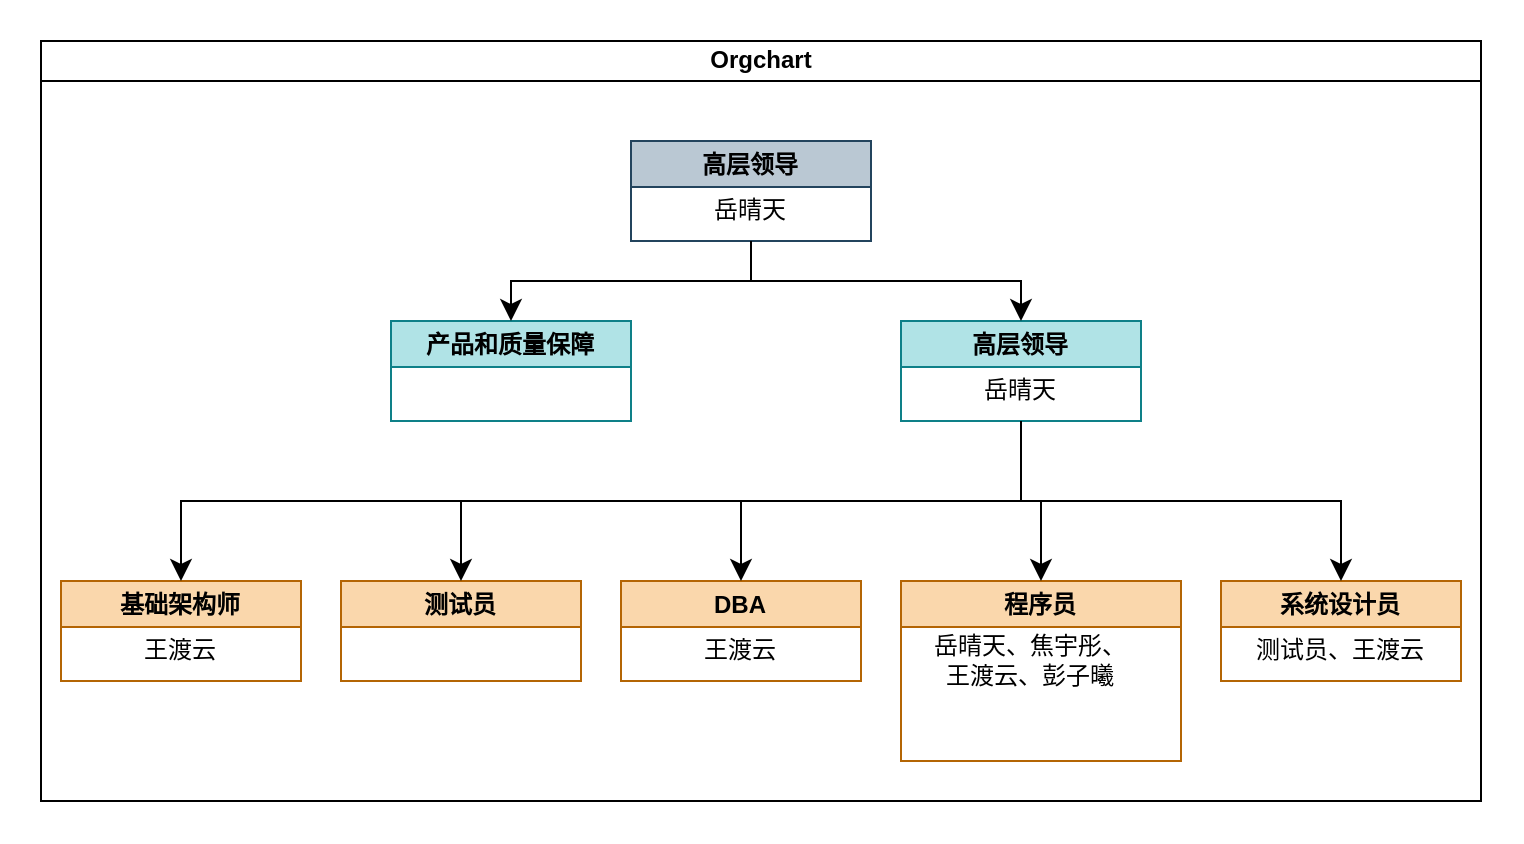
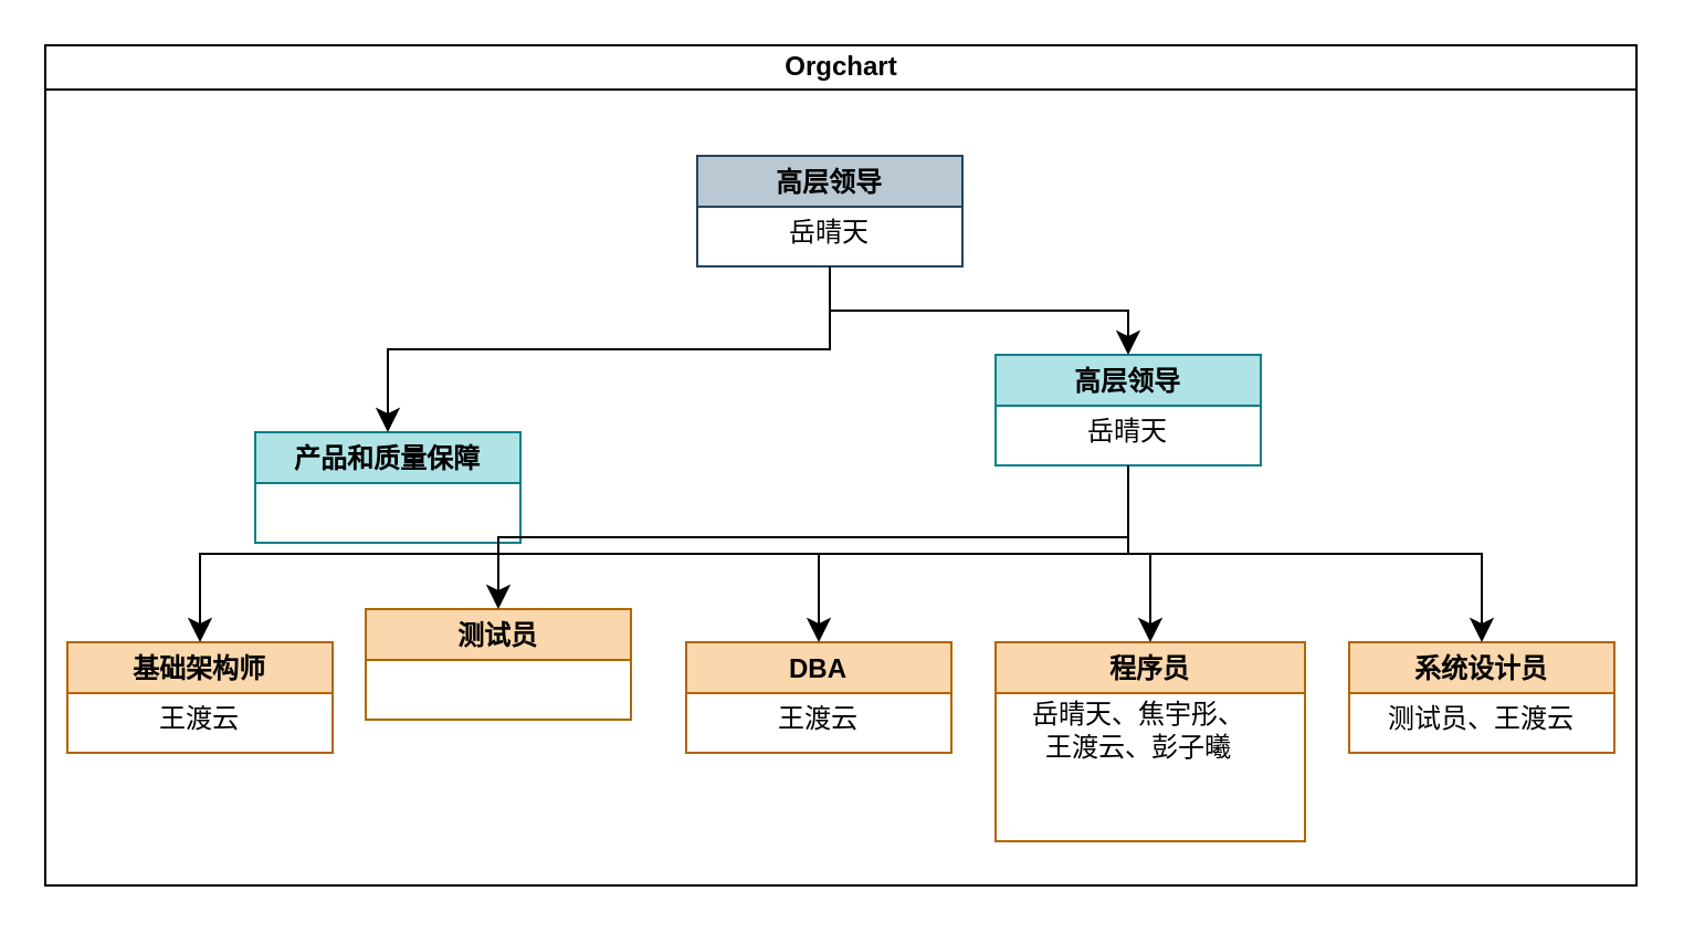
  <mxCell id="0" />
  <mxCell id="1" parent="0" />
  <mxCell id="2" value="Orgchart" style="swimlane;html=1;startSize=20;horizontal=1;containerType=tree;glass=0;" parent="1" vertex="1"><mxGeometry x="20" y="20" width="720" height="380" as="geometry" /></mxCell>
  <mxCell id="3" value="高层领导" style="swimlane;fillColor=#bac8d3;strokeColor=#23445d;" vertex="1" parent="2"><mxGeometry x="295" y="50" width="120" height="50" as="geometry" /></mxCell>
  <mxCell id="4" value="岳晴天" style="text;html=1;align=center;verticalAlign=middle;whiteSpace=wrap;rounded=0;" vertex="1" parent="3"><mxGeometry x="30" y="20" width="60" height="30" as="geometry" /></mxCell>
- <mxCell id="5" value="产品和质量保障" style="swimlane;fillColor=#b0e3e6;strokeColor=#0e8088;" vertex="1" parent="2"><mxGeometry x="175" y="140" width="120" height="50" as="geometry" /></mxCell>
+ <mxCell id="5" value="产品和质量保障" style="swimlane;fillColor=#b0e3e6;strokeColor=#0e8088;" vertex="1" parent="2"><mxGeometry x="95" y="175" width="120" height="50" as="geometry" /></mxCell>
  <mxCell id="6" value="基础架构师" style="swimlane;fillColor=#fad7ac;strokeColor=#b46504;" vertex="1" parent="2"><mxGeometry x="10" y="270" width="120" height="50" as="geometry" /></mxCell>
  <mxCell id="7" value="王渡云" style="text;html=1;align=center;verticalAlign=middle;whiteSpace=wrap;rounded=0;" vertex="1" parent="6"><mxGeometry x="30" y="20" width="60" height="30" as="geometry" /></mxCell>
  <mxCell id="8" value="高层领导" style="swimlane;fillColor=#b0e3e6;strokeColor=#0e8088;" vertex="1" parent="2"><mxGeometry x="430" y="140" width="120" height="50" as="geometry" /></mxCell>
  <mxCell id="9" value="岳晴天" style="text;html=1;align=center;verticalAlign=middle;whiteSpace=wrap;rounded=0;" vertex="1" parent="8"><mxGeometry x="30" y="20" width="60" height="30" as="geometry" /></mxCell>
  <mxCell id="10" style="edgeStyle=orthogonalEdgeStyle;rounded=0;orthogonalLoop=1;jettySize=auto;html=1;entryX=0.5;entryY=0;entryDx=0;entryDy=0;fontSize=12;startSize=8;endSize=8;exitX=0.5;exitY=1;exitDx=0;exitDy=0;" edge="1" parent="2" source="4" target="5"><mxGeometry relative="1" as="geometry" /></mxCell>
  <mxCell id="11" style="edgeStyle=orthogonalEdgeStyle;rounded=0;orthogonalLoop=1;jettySize=auto;html=1;exitX=0.5;exitY=1;exitDx=0;exitDy=0;entryX=0.5;entryY=0;entryDx=0;entryDy=0;fontFamily=Helvetica;fontSize=12;fontColor=default;fontStyle=1;horizontal=1;startSize=8;endSize=8;" edge="1" parent="2" source="4" target="8"><mxGeometry relative="1" as="geometry" /></mxCell>
  <mxCell id="12" value="程序员" style="swimlane;fillColor=#fad7ac;strokeColor=#b46504;" vertex="1" parent="2"><mxGeometry x="430" y="270" width="140" height="90" as="geometry" /></mxCell>
  <mxCell id="13" value="岳晴天、焦宇彤、王渡云、彭子曦" style="text;html=1;align=center;verticalAlign=middle;whiteSpace=wrap;rounded=0;" vertex="1" parent="12"><mxGeometry x="15" y="5" width="100" height="70" as="geometry" /></mxCell>
  <mxCell id="14" value="系统设计员" style="swimlane;fillColor=#fad7ac;strokeColor=#b46504;" vertex="1" parent="2"><mxGeometry x="590" y="270" width="120" height="50" as="geometry" /></mxCell>
  <mxCell id="15" value="测试员、王渡云" style="text;html=1;align=center;verticalAlign=middle;whiteSpace=wrap;rounded=0;" vertex="1" parent="14"><mxGeometry x="10" y="20" width="100" height="30" as="geometry" /></mxCell>
- <mxCell id="16" value="测试员" style="swimlane;fillColor=#fad7ac;strokeColor=#b46504;" vertex="1" parent="2"><mxGeometry x="150" y="270" width="120" height="50" as="geometry" /></mxCell>
+ <mxCell id="16" value="测试员" style="swimlane;fillColor=#fad7ac;strokeColor=#b46504;" vertex="1" parent="2"><mxGeometry x="145" y="255" width="120" height="50" as="geometry" /></mxCell>
  <mxCell id="17" value="DBA" style="swimlane;fillColor=#fad7ac;strokeColor=#b46504;" vertex="1" parent="2"><mxGeometry x="290" y="270" width="120" height="50" as="geometry" /></mxCell>
  <mxCell id="18" value="王渡云" style="text;html=1;align=center;verticalAlign=middle;whiteSpace=wrap;rounded=0;" vertex="1" parent="17"><mxGeometry x="30" y="20" width="60" height="30" as="geometry" /></mxCell>
  <mxCell id="19" style="edgeStyle=orthogonalEdgeStyle;shape=connector;rounded=0;orthogonalLoop=1;jettySize=auto;html=1;strokeColor=default;align=center;verticalAlign=middle;fontFamily=Helvetica;fontSize=12;fontColor=default;fontStyle=1;labelBackgroundColor=default;horizontal=1;startSize=8;endArrow=classic;endSize=8;exitX=0.5;exitY=1;exitDx=0;exitDy=0;" edge="1" parent="2" source="9" target="6"><mxGeometry relative="1" as="geometry" /></mxCell>
  <mxCell id="20" style="edgeStyle=orthogonalEdgeStyle;shape=connector;rounded=0;orthogonalLoop=1;jettySize=auto;html=1;exitX=0.5;exitY=1;exitDx=0;exitDy=0;strokeColor=default;align=center;verticalAlign=middle;fontFamily=Helvetica;fontSize=12;fontColor=default;fontStyle=1;labelBackgroundColor=default;horizontal=1;startSize=8;endArrow=classic;endSize=8;" edge="1" parent="2" source="9" target="16"><mxGeometry relative="1" as="geometry" /></mxCell>
  <mxCell id="21" style="edgeStyle=orthogonalEdgeStyle;shape=connector;rounded=0;orthogonalLoop=1;jettySize=auto;html=1;exitX=0.5;exitY=1;exitDx=0;exitDy=0;strokeColor=default;align=center;verticalAlign=middle;fontFamily=Helvetica;fontSize=12;fontColor=default;fontStyle=1;labelBackgroundColor=default;horizontal=1;startSize=8;endArrow=classic;endSize=8;" edge="1" parent="2" source="9" target="17"><mxGeometry relative="1" as="geometry" /></mxCell>
  <mxCell id="22" style="edgeStyle=orthogonalEdgeStyle;shape=connector;rounded=0;orthogonalLoop=1;jettySize=auto;html=1;exitX=0.5;exitY=1;exitDx=0;exitDy=0;entryX=0.5;entryY=0;entryDx=0;entryDy=0;strokeColor=default;align=center;verticalAlign=middle;fontFamily=Helvetica;fontSize=12;fontColor=default;fontStyle=1;labelBackgroundColor=default;horizontal=1;startSize=8;endArrow=classic;endSize=8;" edge="1" parent="2" source="9" target="12"><mxGeometry relative="1" as="geometry" /></mxCell>
  <mxCell id="23" style="edgeStyle=orthogonalEdgeStyle;shape=connector;rounded=0;orthogonalLoop=1;jettySize=auto;html=1;exitX=0.5;exitY=1;exitDx=0;exitDy=0;entryX=0.5;entryY=0;entryDx=0;entryDy=0;strokeColor=default;align=center;verticalAlign=middle;fontFamily=Helvetica;fontSize=12;fontColor=default;fontStyle=1;labelBackgroundColor=default;horizontal=1;startSize=8;endArrow=classic;endSize=8;" edge="1" parent="2" source="9" target="14"><mxGeometry relative="1" as="geometry" /></mxCell>
